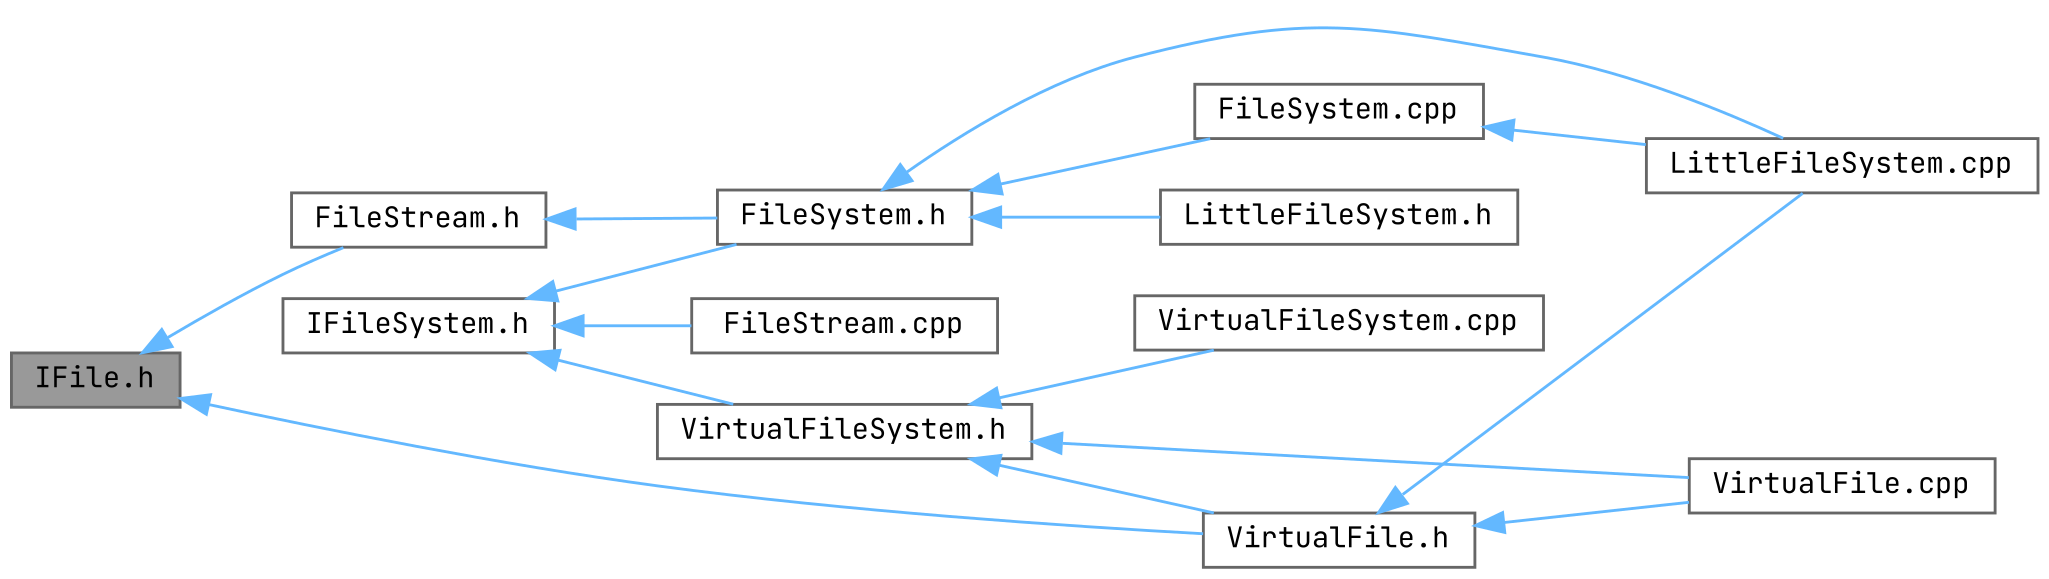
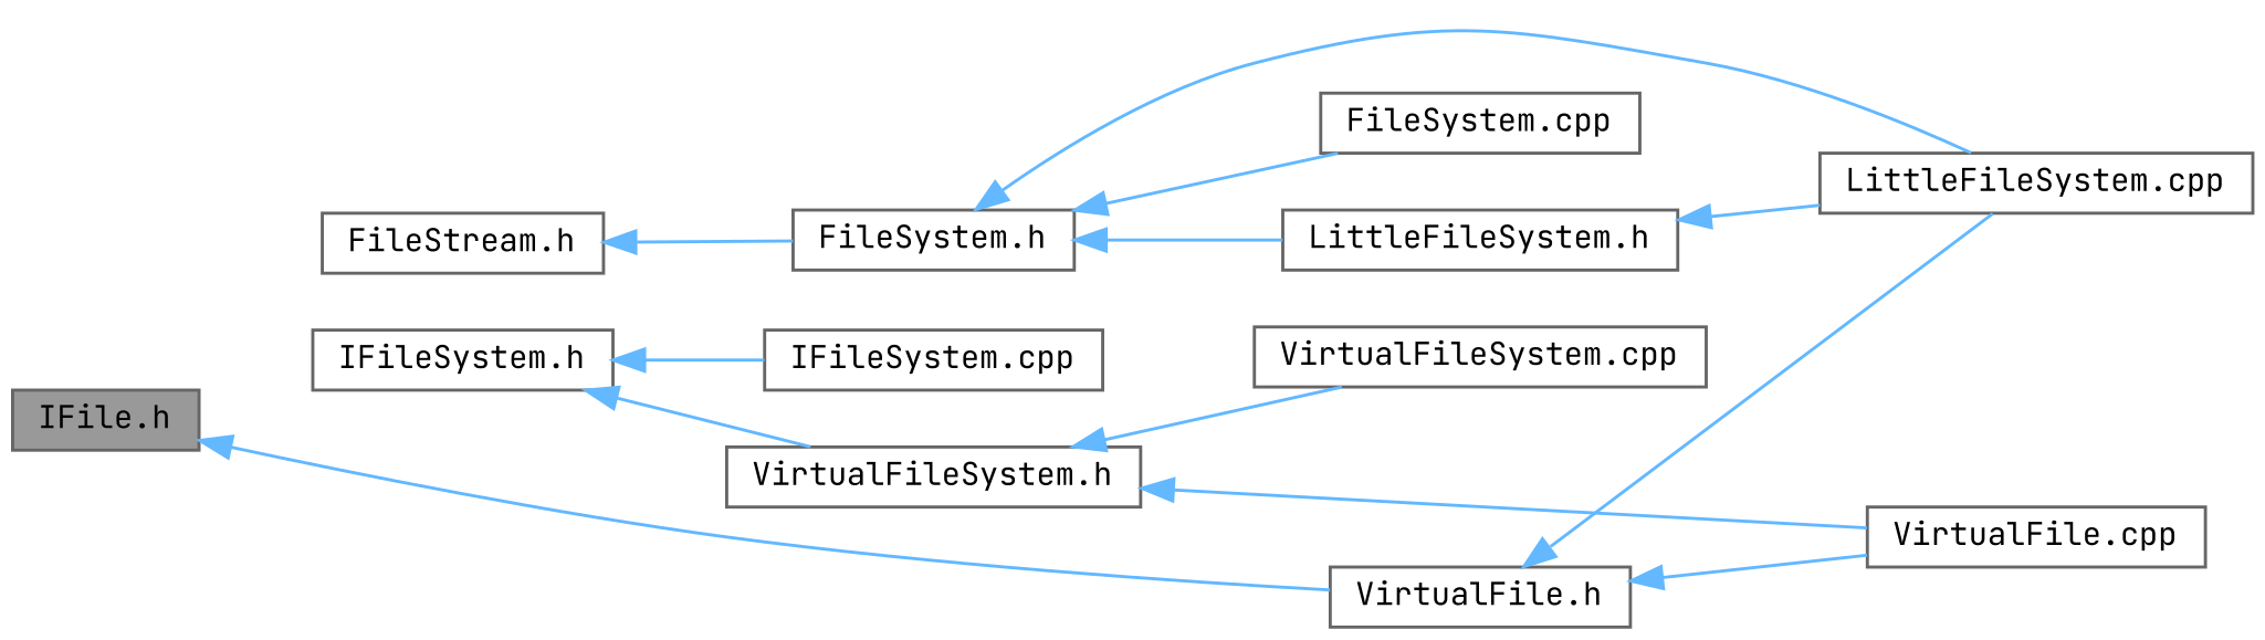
  digraph {
    fontname="JetBrains Mono"
    rankdir=LR
    node [color=grey40 fillcolor=white fontname="JetBrains Mono" fontsize=10 shape=box style=filled]
    edge [color=steelblue1 dir=back fontname="JetBrains Mono" fontsize=10 labelfontname=Helvetica labelfontsize=10 style=solid]
    n1 [color=gray40 fillcolor=grey60 fontcolor=black height=0.2 label="IFile.h" width=0.4]
    n2 [height=0.2 label="FileStream.h" width=0.4]
    n3 [height=0.2 label="VirtualFile.h" width=0.4]
    n4 [height=0.2 label="FileSystem.h" width=0.4]
    n5 [height=0.2 label="IFileSystem.h" width=0.4]
-   n6 [height=0.2 label="FileStream.cpp" width=0.4]
+   n6 [height=0.2 label="IFileSystem.cpp" width=0.4]
    n7 [height=0.2 label="VirtualFileSystem.h" width=0.4]
    n8 [height=0.2 label="LittleFileSystem.cpp" width=0.4]
    n9 [height=0.2 label="VirtualFile.cpp" width=0.4]
    n10 [height=0.2 label="FileSystem.cpp" width=0.4]
    n11 [height=0.2 label="LittleFileSystem.h" width=0.4]
    n12 [height=0.2 label="VirtualFileSystem.cpp" width=0.4]
-   n1 -> n2
    n1 -> n3
    n2 -> n4
    n3 -> n8
    n3 -> n9
    n4 -> n8
    n4 -> n10
    n4 -> n11
-   n5 -> n4
    n5 -> n6
    n5 -> n7
-   n7 -> n3
    n7 -> n9
    n7 -> n12
-   n10 -> n8
+   n11 -> n8
  }
